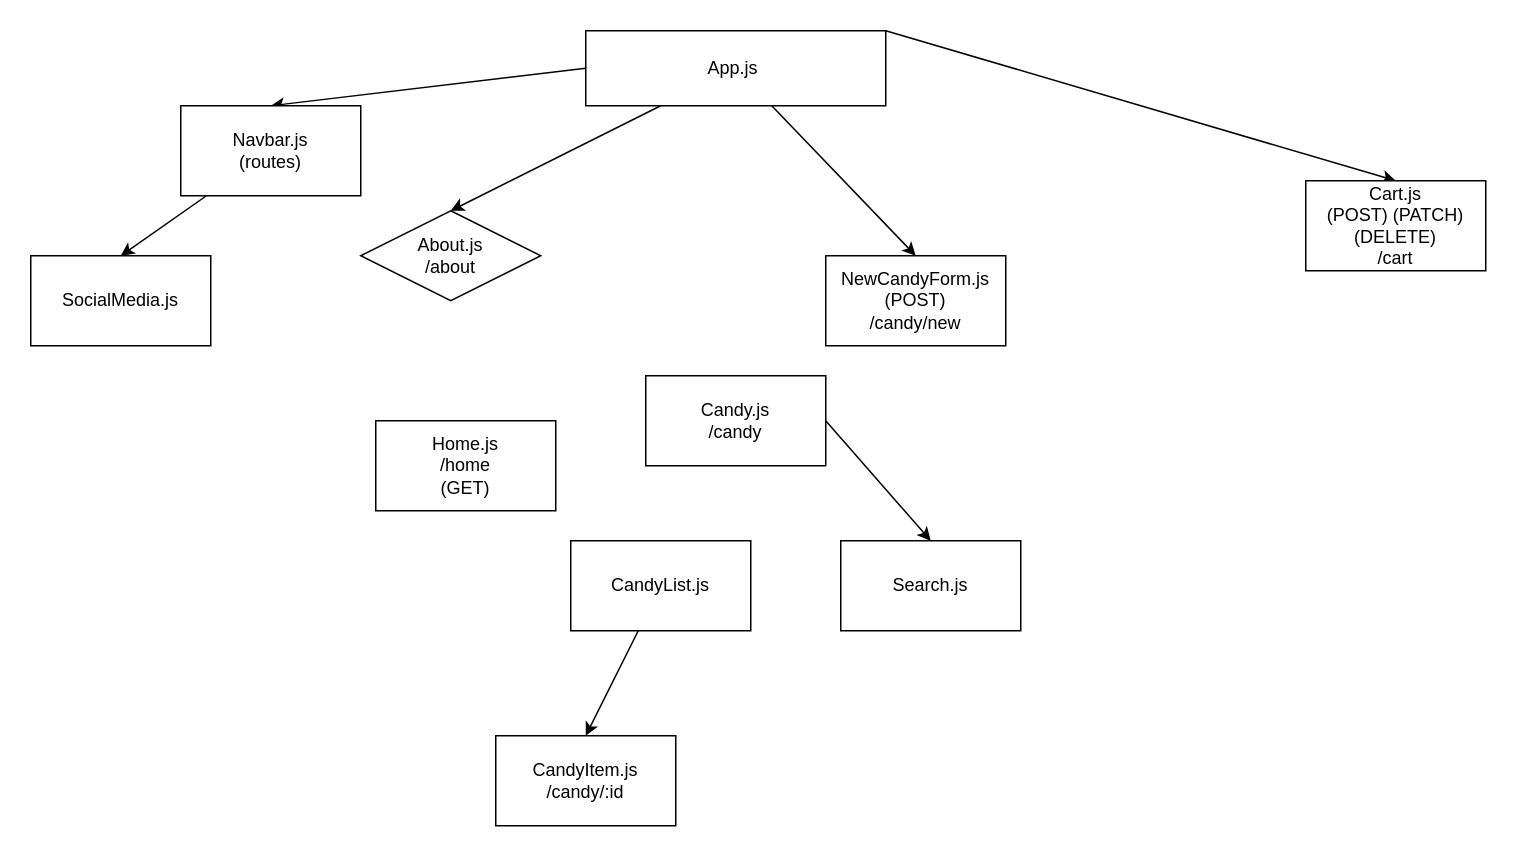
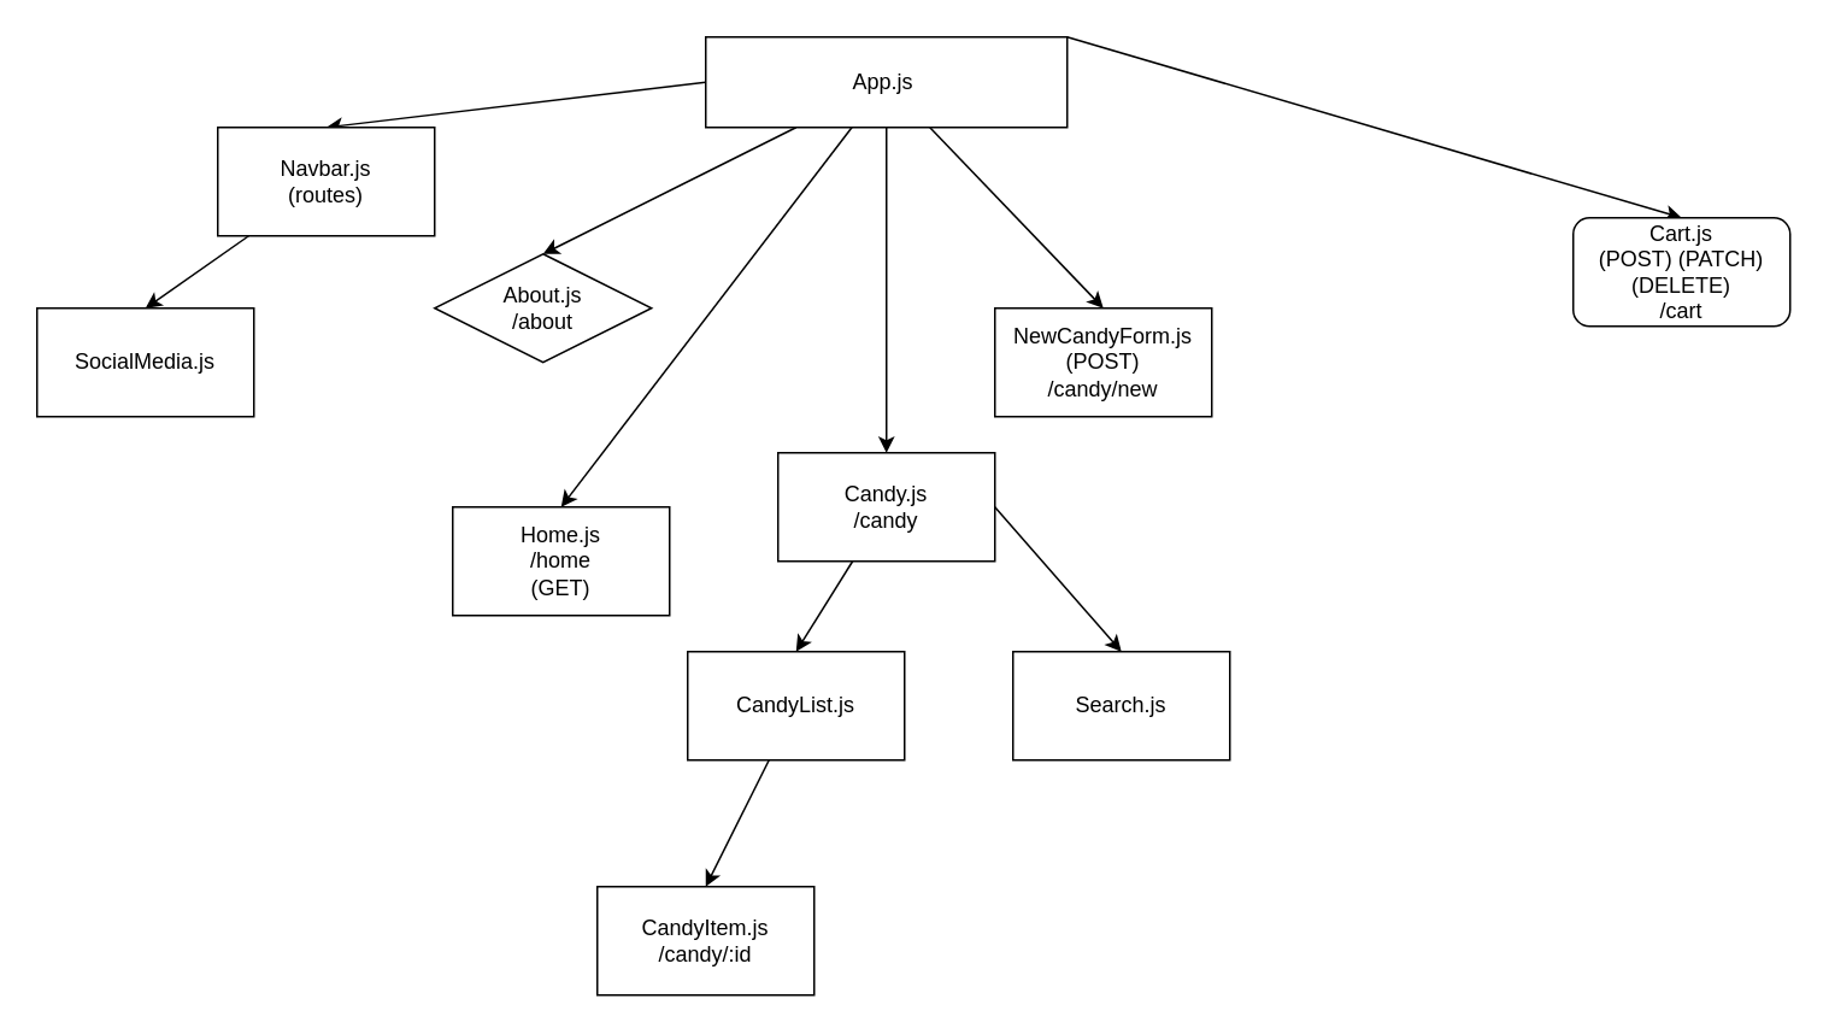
  <mxCell id="0" />
  <mxCell id="1" parent="0" />
  <mxCell id="2" style="edgeStyle=none;html=1;exitX=0;exitY=0.5;exitDx=0;exitDy=0;entryX=0.5;entryY=0;entryDx=0;entryDy=0;" parent="1" source="5" target="8" edge="1"><mxGeometry relative="1" as="geometry" /></mxCell>
  <mxCell id="3" style="edgeStyle=none;html=1;entryX=0.5;entryY=0;entryDx=0;entryDy=0;" parent="1" source="5" target="10" edge="1"><mxGeometry relative="1" as="geometry" /></mxCell>
+ <mxCell id="4" style="edgeStyle=none;html=1;entryX=0.5;entryY=0;entryDx=0;entryDy=0;" parent="1" source="5" target="15" edge="1"><mxGeometry relative="1" as="geometry" /></mxCell>
  <mxCell id="5" value="App.js&amp;nbsp;" style="whiteSpace=wrap;html=1;" parent="1" vertex="1"><mxGeometry x="390" y="20" width="200" height="50" as="geometry" /></mxCell>
  <mxCell id="6" style="edgeStyle=none;html=1;entryX=0.5;entryY=0;entryDx=0;entryDy=0;" parent="1" source="5" target="21" edge="1"><mxGeometry relative="1" as="geometry" /></mxCell>
  <mxCell id="7" style="edgeStyle=none;html=1;entryX=0.5;entryY=0;entryDx=0;entryDy=0;" parent="1" source="8" target="22" edge="1"><mxGeometry relative="1" as="geometry" /></mxCell>
  <mxCell id="8" value="Navbar.js&lt;br&gt;(routes)" style="whiteSpace=wrap;html=1;" parent="1" vertex="1"><mxGeometry x="120" y="70" width="120" height="60" as="geometry" /></mxCell>
  <mxCell id="9" value="Search.js" style="whiteSpace=wrap;html=1;" parent="1" vertex="1"><mxGeometry x="560" y="360" width="120" height="60" as="geometry" /></mxCell>
  <mxCell id="10" value="NewCandyForm.js&lt;br&gt;(POST)&lt;br&gt;/candy/new" style="whiteSpace=wrap;html=1;" parent="1" vertex="1"><mxGeometry x="550" y="170" width="120" height="60" as="geometry" /></mxCell>
  <mxCell id="11" value="CandyItem.js&lt;br&gt;/candy/:id" style="whiteSpace=wrap;html=1;" parent="1" vertex="1"><mxGeometry x="330" y="490" width="120" height="60" as="geometry" /></mxCell>
+ <mxCell id="12" style="edgeStyle=none;html=1;entryX=0.5;entryY=0;entryDx=0;entryDy=0;" parent="1" source="5" target="17" edge="1"><mxGeometry relative="1" as="geometry" /></mxCell>
  <mxCell id="13" style="edgeStyle=none;html=1;entryX=0.5;entryY=0;entryDx=0;entryDy=0;exitX=1;exitY=0.5;exitDx=0;exitDy=0;" parent="1" source="17" target="9" edge="1"><mxGeometry relative="1" as="geometry" /></mxCell>
  <mxCell id="14" style="edgeStyle=none;html=1;entryX=0.5;entryY=0;entryDx=0;entryDy=0;exitX=1;exitY=0;exitDx=0;exitDy=0;" parent="1" source="5" target="20" edge="1"><mxGeometry relative="1" as="geometry" /></mxCell>
  <mxCell id="15" value="Home.js&lt;br&gt;/home&lt;br&gt;(GET)" style="whiteSpace=wrap;html=1;" parent="1" vertex="1"><mxGeometry x="250" y="280" width="120" height="60" as="geometry" /></mxCell>
+ <mxCell id="16" style="edgeStyle=none;html=1;entryX=0.5;entryY=0;entryDx=0;entryDy=0;" parent="1" source="17" target="19" edge="1"><mxGeometry relative="1" as="geometry" /></mxCell>
  <mxCell id="17" value="Candy.js&lt;br&gt;/candy" style="whiteSpace=wrap;html=1;" parent="1" vertex="1"><mxGeometry x="430" y="250" width="120" height="60" as="geometry" /></mxCell>
  <mxCell id="18" style="edgeStyle=none;html=1;entryX=0.5;entryY=0;entryDx=0;entryDy=0;" parent="1" source="19" target="11" edge="1"><mxGeometry relative="1" as="geometry" /></mxCell>
  <mxCell id="19" value="CandyList.js" style="whiteSpace=wrap;html=1;" parent="1" vertex="1"><mxGeometry x="380" y="360" width="120" height="60" as="geometry" /></mxCell>
- <mxCell id="20" value="Cart.js&lt;br&gt;(POST) (PATCH)&lt;br&gt;(DELETE)&lt;br&gt;/cart" style="whiteSpace=wrap;html=1;" parent="1" vertex="1"><mxGeometry x="870" y="120" width="120" height="60" as="geometry" /></mxCell>
+ <mxCell id="20" value="Cart.js&lt;br&gt;(POST) (PATCH)&lt;br&gt;(DELETE)&lt;br&gt;/cart" style="whiteSpace=wrap;html=1;rounded=1;" parent="1" vertex="1"><mxGeometry x="870" y="120" width="120" height="60" as="geometry" /></mxCell>
  <mxCell id="21" value="About.js&lt;br&gt;/about" style="rhombus;whiteSpace=wrap;html=1;" parent="1" vertex="1"><mxGeometry x="240" y="140" width="120" height="60" as="geometry" /></mxCell>
  <mxCell id="22" value="SocialMedia.js" style="whiteSpace=wrap;html=1;" parent="1" vertex="1"><mxGeometry x="20" y="170" width="120" height="60" as="geometry" /></mxCell>
